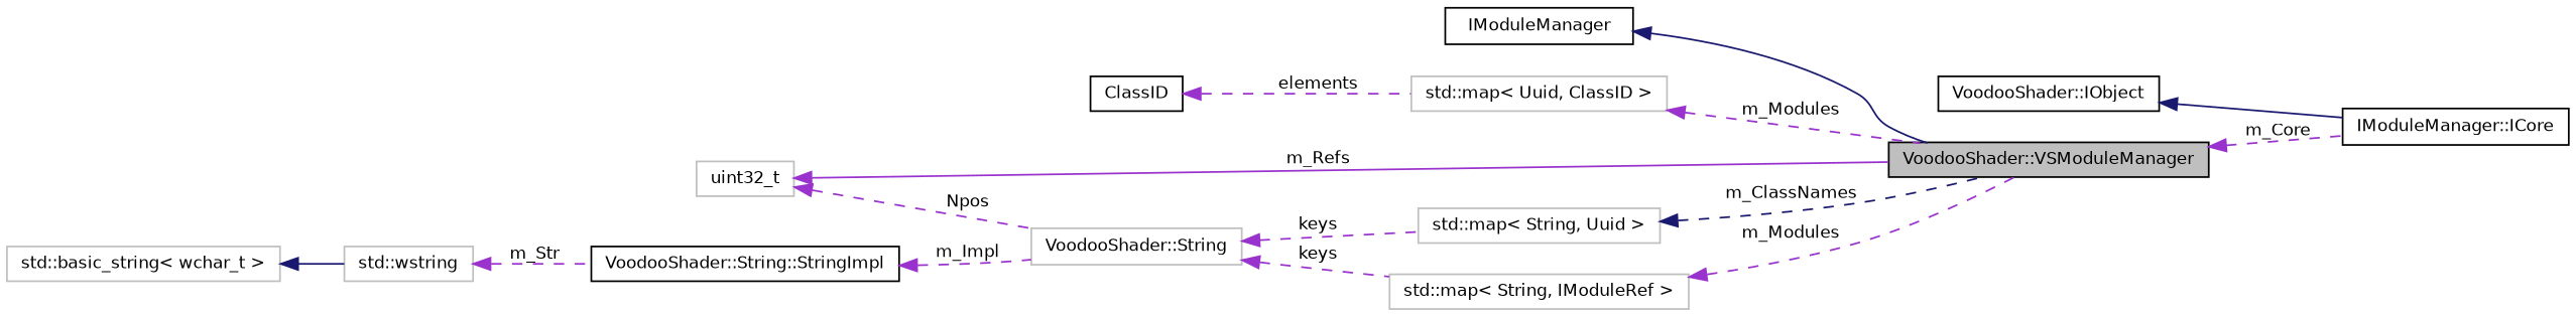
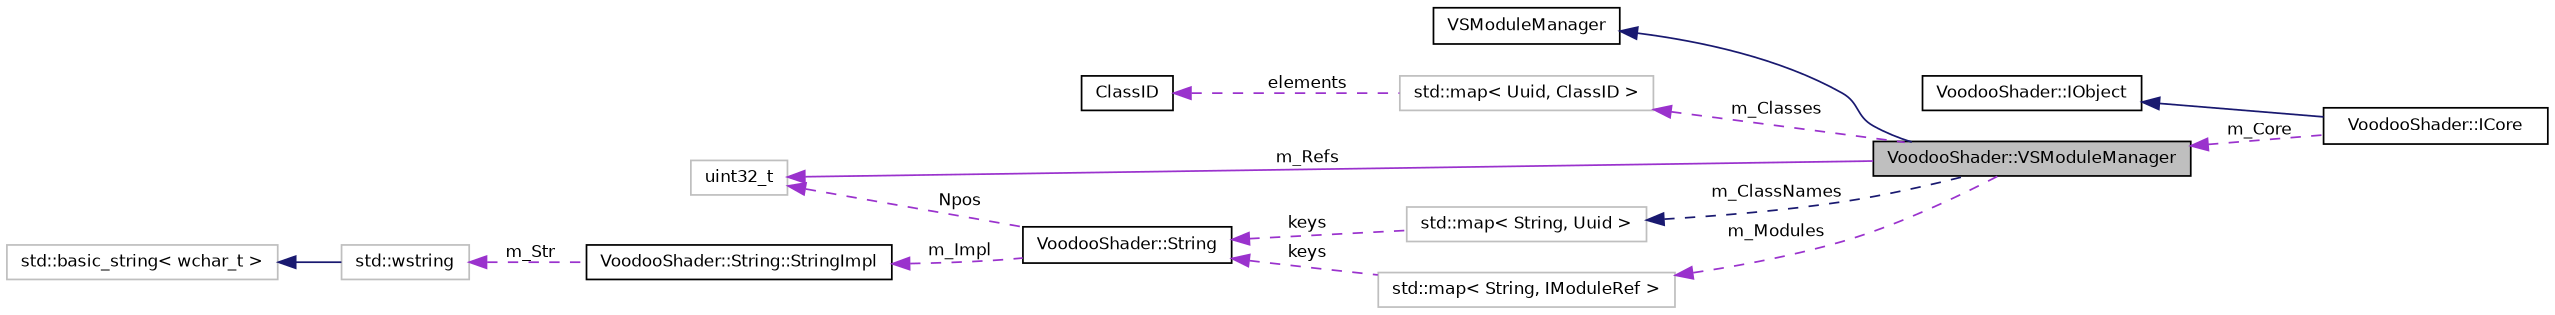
  digraph {
    rankdir=LR
    node [color=black fillcolor=white fontname=Helvetica fontsize=10 shape=record style=filled]
    edge [color=darkorchid3 dir=back fontname=Helvetica fontsize=10 labelfontname=Helvetica labelfontsize=10 style=dashed]
    n1 [fillcolor=grey75 fontcolor=black height=0.2 label="VoodooShader::VSModuleManager" width=0.4]
-   n2 [height=0.2 label="IModuleManager::ICore" width=0.4]
-   n3 [height=0.2 label=IModuleManager width=0.4]
+   n2 [height=0.2 label="VoodooShader::ICore" width=0.4]
+   n3 [height=0.2 label=VSModuleManager width=0.4]
    n4 [color=grey75 height=0.2 label="std::map\< Uuid, ClassID \>" width=0.4]
    n5 [height=0.2 label=ClassID width=0.4]
    n6 [color=grey75 height=0.2 label="std::map\< String, Uuid \>" width=0.4]
    n7 [color=grey75 height=0.2 label=uint32_t width=0.4]
-   n8 [color=grey75 height=0.2 label="VoodooShader::String" width=0.4]
+   n8 [height=0.2 label="VoodooShader::String" width=0.4]
    n9 [color=grey75 height=0.2 label="std::map\< String, IModuleRef \>" width=0.4]
    n10 [height=0.2 label="VoodooShader::String::StringImpl" width=0.4]
    n11 [color=grey75 height=0.2 label="std::wstring" width=0.4]
    n12 [color=grey75 height=0.2 label="std::basic_string\< wchar_t \>" width=0.4]
    n13 [height=0.2 label="VoodooShader::IObject" width=0.4]
    n1 -> n2 [label=" m_Core"]
    n3 -> n1 [color=midnightblue style=solid]
-   n4 -> n1 [label=" m_Modules"]
+   n4 -> n1 [label=" m_Classes"]
    n5 -> n4 [label=" elements"]
    n6 -> n1 [color=midnightblue label=" m_ClassNames"]
    n7 -> n1 [label=" m_Refs" style=solid]
    n7 -> n8 [label=" Npos"]
    n8 -> n6 [label=" keys"]
    n8 -> n9 [label=" keys"]
    n9 -> n1 [label=" m_Modules"]
    n10 -> n8 [label=" m_Impl"]
    n11 -> n10 [label=" m_Str"]
    n12 -> n11 [color=midnightblue style=solid]
    n13 -> n2 [color=midnightblue style=solid]
  }
